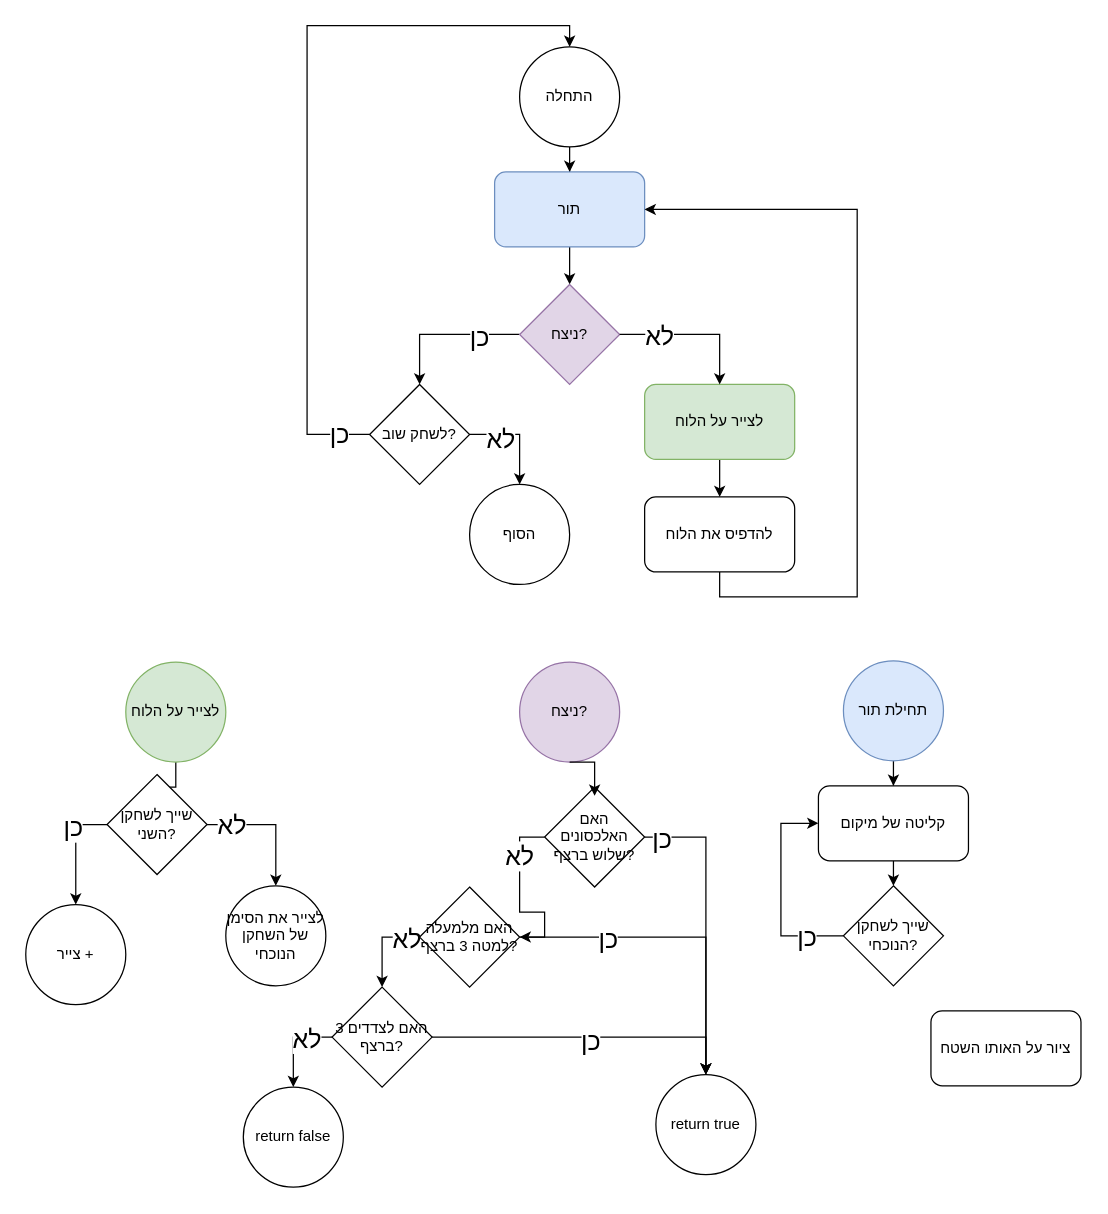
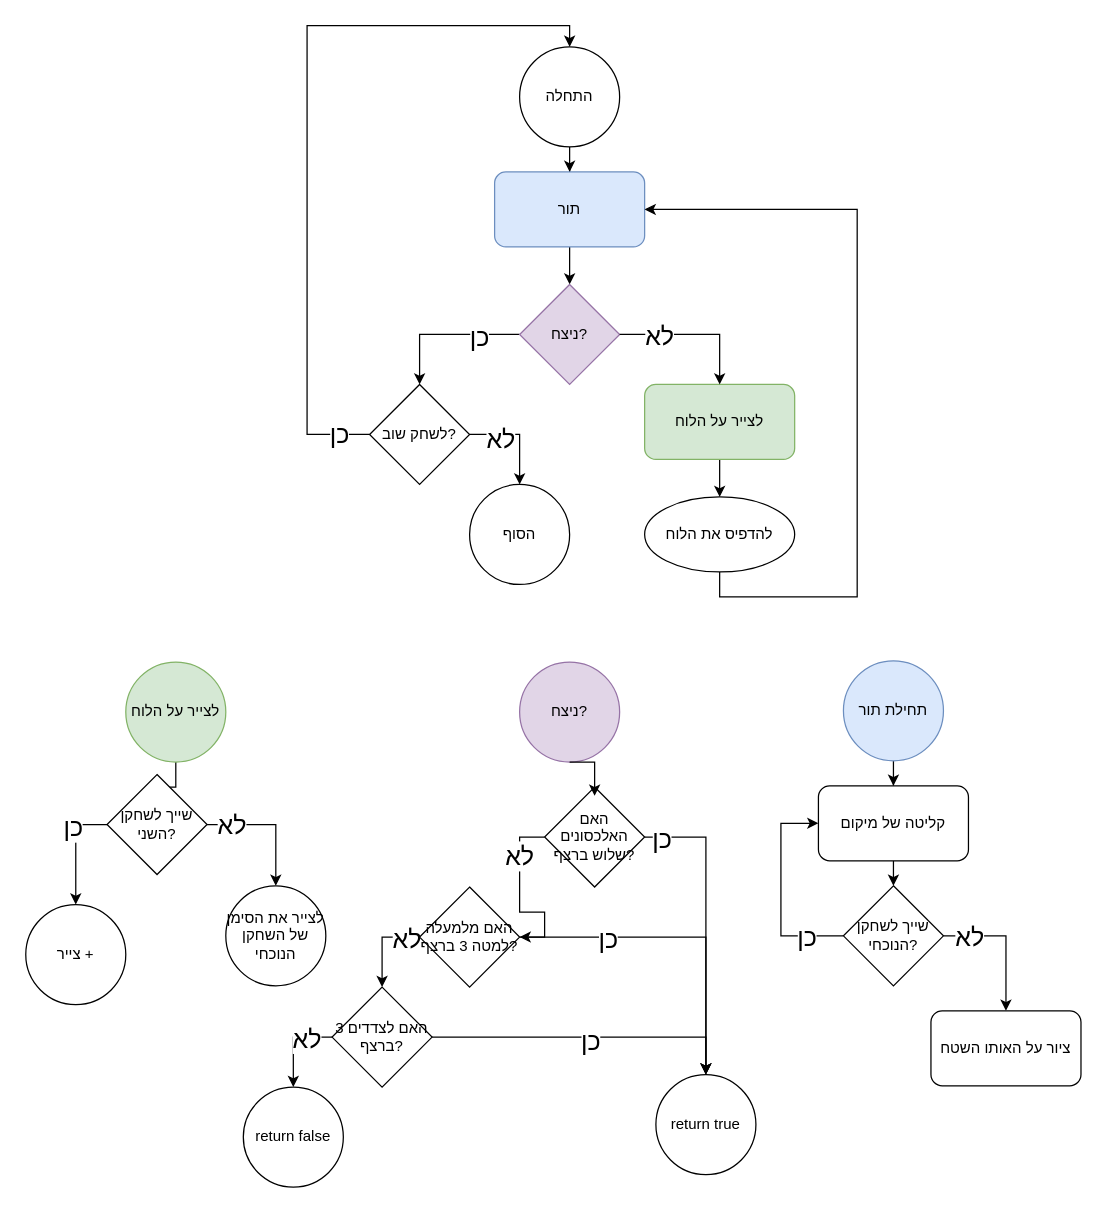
  <mxCell id="0" />
  <mxCell id="1" parent="0" />
  <mxCell id="2" style="edgeStyle=orthogonalEdgeStyle;rounded=0;orthogonalLoop=1;jettySize=auto;html=1;exitX=0.5;exitY=1;exitDx=0;exitDy=0;" edge="1" parent="1" source="3" target="5"><mxGeometry relative="1" as="geometry" /></mxCell>
  <mxCell id="3" value="התחלה" style="ellipse;whiteSpace=wrap;html=1;aspect=fixed;" vertex="1" parent="1"><mxGeometry x="415" y="37" width="80" height="80" as="geometry" /></mxCell>
  <mxCell id="4" style="edgeStyle=orthogonalEdgeStyle;rounded=0;orthogonalLoop=1;jettySize=auto;html=1;exitX=0.5;exitY=1;exitDx=0;exitDy=0;" edge="1" parent="1" source="5" target="8"><mxGeometry relative="1" as="geometry" /></mxCell>
  <mxCell id="5" value="תור" style="rounded=1;whiteSpace=wrap;html=1;fillColor=#dae8fc;strokeColor=#6c8ebf;" vertex="1" parent="1"><mxGeometry x="395" y="137" width="120" height="60" as="geometry" /></mxCell>
  <mxCell id="6" style="edgeStyle=orthogonalEdgeStyle;rounded=0;orthogonalLoop=1;jettySize=auto;html=1;exitX=0;exitY=0.5;exitDx=0;exitDy=0;entryX=0.5;entryY=0;entryDx=0;entryDy=0;" edge="1" parent="1" source="8" target="13"><mxGeometry relative="1" as="geometry" /></mxCell>
  <mxCell id="7" value="כן" style="edgeLabel;html=1;align=center;verticalAlign=middle;resizable=0;points=[];fontSize=20;" vertex="1" connectable="0" parent="6"><mxGeometry x="-0.447" y="1" relative="1" as="geometry"><mxPoint as="offset" /></mxGeometry></mxCell>
  <mxCell id="8" value="ניצח?" style="rhombus;whiteSpace=wrap;html=1;fillColor=#e1d5e7;strokeColor=#9673a6;" vertex="1" parent="1"><mxGeometry x="415" y="227" width="80" height="80" as="geometry" /></mxCell>
  <mxCell id="9" style="edgeStyle=orthogonalEdgeStyle;rounded=0;orthogonalLoop=1;jettySize=auto;html=1;entryX=0.5;entryY=0;entryDx=0;entryDy=0;" edge="1" parent="1" source="13" target="3"><mxGeometry relative="1" as="geometry"><Array as="points"><mxPoint x="245" y="347" /><mxPoint x="245" y="20" /><mxPoint x="455" y="20" /></Array></mxGeometry></mxCell>
  <mxCell id="10" value="כן" style="edgeLabel;html=1;align=center;verticalAlign=middle;resizable=0;points=[];fontSize=20;" vertex="1" connectable="0" parent="9"><mxGeometry x="-0.917" y="-2" relative="1" as="geometry"><mxPoint as="offset" /></mxGeometry></mxCell>
  <mxCell id="11" style="edgeStyle=orthogonalEdgeStyle;rounded=0;orthogonalLoop=1;jettySize=auto;html=1;" edge="1" parent="1" source="13" target="14"><mxGeometry relative="1" as="geometry"><Array as="points"><mxPoint x="415" y="347" /></Array></mxGeometry></mxCell>
  <mxCell id="12" value="לא" style="edgeLabel;html=1;align=center;verticalAlign=middle;resizable=0;points=[];fontSize=20;" vertex="1" connectable="0" parent="11"><mxGeometry x="-0.405" y="-2" relative="1" as="geometry"><mxPoint as="offset" /></mxGeometry></mxCell>
  <mxCell id="13" value="לשחק שוב?" style="rhombus;whiteSpace=wrap;html=1;" vertex="1" parent="1"><mxGeometry x="295" y="307" width="80" height="80" as="geometry" /></mxCell>
  <mxCell id="14" value="הסוף" style="ellipse;whiteSpace=wrap;html=1;aspect=fixed;" vertex="1" parent="1"><mxGeometry x="375" y="387" width="80" height="80" as="geometry" /></mxCell>
  <mxCell id="15" style="edgeStyle=orthogonalEdgeStyle;rounded=0;orthogonalLoop=1;jettySize=auto;html=1;exitX=0.5;exitY=1;exitDx=0;exitDy=0;" edge="1" parent="1" source="16" target="18"><mxGeometry relative="1" as="geometry" /></mxCell>
  <mxCell id="16" value="לצייר על הלוח" style="rounded=1;whiteSpace=wrap;html=1;fillColor=#d5e8d4;strokeColor=#82b366;" vertex="1" parent="1"><mxGeometry x="515" y="307" width="120" height="60" as="geometry" /></mxCell>
  <mxCell id="17" style="edgeStyle=orthogonalEdgeStyle;rounded=0;orthogonalLoop=1;jettySize=auto;html=1;exitX=0.5;exitY=1;exitDx=0;exitDy=0;entryX=1;entryY=0.5;entryDx=0;entryDy=0;" edge="1" parent="1" source="18" target="5"><mxGeometry relative="1" as="geometry"><Array as="points"><mxPoint x="575" y="477" /><mxPoint x="685" y="477" /><mxPoint x="685" y="167" /></Array></mxGeometry></mxCell>
- <mxCell id="18" value="להדפיס את הלוח" style="rounded=1;whiteSpace=wrap;html=1;" vertex="1" parent="1"><mxGeometry x="515" y="397" width="120" height="60" as="geometry" /></mxCell>
+ <mxCell id="18" value="להדפיס את הלוח" style="ellipse;whiteSpace=wrap;html=1;" vertex="1" parent="1"><mxGeometry x="515" y="397" width="120" height="60" as="geometry" /></mxCell>
  <mxCell id="19" style="edgeStyle=orthogonalEdgeStyle;rounded=0;orthogonalLoop=1;jettySize=auto;html=1;entryX=0.5;entryY=0;entryDx=0;entryDy=0;" edge="1" parent="1" source="8" target="16"><mxGeometry relative="1" as="geometry" /></mxCell>
  <mxCell id="20" value="לא" style="edgeLabel;html=1;align=center;verticalAlign=middle;resizable=0;points=[];fontSize=20;" vertex="1" connectable="0" parent="19"><mxGeometry x="-0.482" relative="1" as="geometry"><mxPoint as="offset" /></mxGeometry></mxCell>
  <mxCell id="21" style="edgeStyle=orthogonalEdgeStyle;rounded=0;orthogonalLoop=1;jettySize=auto;html=1;exitX=0.5;exitY=1;exitDx=0;exitDy=0;" edge="1" parent="1" source="22" target="24"><mxGeometry relative="1" as="geometry" /></mxCell>
  <mxCell id="22" value="תחילת תור" style="ellipse;whiteSpace=wrap;html=1;aspect=fixed;fillColor=#dae8fc;strokeColor=#6c8ebf;" vertex="1" parent="1"><mxGeometry x="674" y="528" width="80" height="80" as="geometry" /></mxCell>
  <mxCell id="23" style="edgeStyle=orthogonalEdgeStyle;rounded=0;orthogonalLoop=1;jettySize=auto;html=1;exitX=0.5;exitY=1;exitDx=0;exitDy=0;entryX=0.5;entryY=0;entryDx=0;entryDy=0;" edge="1" parent="1" source="24" target="29"><mxGeometry relative="1" as="geometry" /></mxCell>
  <mxCell id="24" value="קליטה של מיקום" style="rounded=1;whiteSpace=wrap;html=1;" vertex="1" parent="1"><mxGeometry x="654" y="628" width="120" height="60" as="geometry" /></mxCell>
+ <mxCell id="25" style="edgeStyle=orthogonalEdgeStyle;rounded=0;orthogonalLoop=1;jettySize=auto;html=1;exitX=1;exitY=0.5;exitDx=0;exitDy=0;" edge="1" parent="1" source="29" target="30"><mxGeometry relative="1" as="geometry" /></mxCell>
+ <mxCell id="26" value="&lt;font style=&quot;font-size: 20px;&quot;&gt;לא&lt;/font&gt;" style="edgeLabel;html=1;align=center;verticalAlign=middle;resizable=0;points=[];" vertex="1" connectable="0" parent="25"><mxGeometry x="-0.473" relative="1" as="geometry"><mxPoint x="-9" as="offset" /></mxGeometry></mxCell>
  <mxCell id="27" style="edgeStyle=orthogonalEdgeStyle;rounded=0;orthogonalLoop=1;jettySize=auto;html=1;exitX=0;exitY=0.5;exitDx=0;exitDy=0;entryX=0;entryY=0.5;entryDx=0;entryDy=0;" edge="1" parent="1" source="29" target="24"><mxGeometry relative="1" as="geometry"><Array as="points"><mxPoint x="624" y="748" /><mxPoint x="624" y="658" /></Array><mxPoint x="654" y="558" as="targetPoint" /></mxGeometry></mxCell>
  <mxCell id="28" value="&lt;font style=&quot;font-size: 20px;&quot;&gt;כן&lt;/font&gt;" style="edgeLabel;html=1;align=center;verticalAlign=middle;resizable=0;points=[];" vertex="1" connectable="0" parent="27"><mxGeometry x="-0.864" y="-3" relative="1" as="geometry"><mxPoint x="-18" y="3" as="offset" /></mxGeometry></mxCell>
  <mxCell id="29" value="שייך לשחקן הנוכחי?" style="rhombus;whiteSpace=wrap;html=1;" vertex="1" parent="1"><mxGeometry x="674" y="708" width="80" height="80" as="geometry" /></mxCell>
  <mxCell id="30" value="ציור על האותו השטח" style="rounded=1;whiteSpace=wrap;html=1;" vertex="1" parent="1"><mxGeometry x="744" y="808" width="120" height="60" as="geometry" /></mxCell>
  <mxCell id="31" value="ניצח?" style="ellipse;whiteSpace=wrap;html=1;aspect=fixed;fillColor=#e1d5e7;strokeColor=#9673a6;" vertex="1" parent="1"><mxGeometry x="415" y="529" width="80" height="80" as="geometry" /></mxCell>
  <mxCell id="32" value="&lt;font style=&quot;font-size: 20px;&quot;&gt;לא&lt;/font&gt;" style="edgeStyle=orthogonalEdgeStyle;rounded=0;orthogonalLoop=1;jettySize=auto;html=1;exitX=0;exitY=0.5;exitDx=0;exitDy=0;" edge="1" parent="1" source="34" target="41"><mxGeometry x="-0.5" relative="1" as="geometry"><mxPoint as="offset" /></mxGeometry></mxCell>
  <mxCell id="33" style="edgeStyle=orthogonalEdgeStyle;rounded=0;orthogonalLoop=1;jettySize=auto;html=1;exitX=1;exitY=0.5;exitDx=0;exitDy=0;" edge="1" parent="1" source="34" target="49"><mxGeometry relative="1" as="geometry" /></mxCell>
  <mxCell id="34" value="האם האלכסונים שלוש ברצף?" style="rhombus;whiteSpace=wrap;html=1;" vertex="1" parent="1"><mxGeometry x="435" y="629" width="80" height="80" as="geometry" /></mxCell>
  <mxCell id="35" style="edgeStyle=orthogonalEdgeStyle;rounded=0;orthogonalLoop=1;jettySize=auto;html=1;exitX=0;exitY=0.5;exitDx=0;exitDy=0;" edge="1" parent="1" source="41" target="46"><mxGeometry relative="1" as="geometry" /></mxCell>
  <mxCell id="36" value="לא" style="edgeLabel;html=1;align=center;verticalAlign=middle;resizable=0;points=[];" vertex="1" connectable="0" parent="35"><mxGeometry x="-0.629" y="-1" relative="1" as="geometry"><mxPoint as="offset" /></mxGeometry></mxCell>
  <mxCell id="37" value="&lt;font style=&quot;font-size: 20px;&quot;&gt;לא&lt;/font&gt;" style="edgeLabel;html=1;align=center;verticalAlign=middle;resizable=0;points=[];" vertex="1" connectable="0" parent="35"><mxGeometry x="-0.686" relative="1" as="geometry"><mxPoint as="offset" /></mxGeometry></mxCell>
  <mxCell id="38" style="edgeStyle=orthogonalEdgeStyle;rounded=0;orthogonalLoop=1;jettySize=auto;html=1;" edge="1" parent="1" source="41" target="49"><mxGeometry relative="1" as="geometry" /></mxCell>
  <mxCell id="39" value="&lt;span style=&quot;color: rgba(0, 0, 0, 0); font-family: monospace; font-size: 0px; text-align: start; background-color: rgb(251, 251, 251);&quot;&gt;%3CmxGraphModel%3E%3Croot%3E%3CmxCell%20id%3D%220%22%2F%3E%3CmxCell%20id%3D%221%22%20parent%3D%220%22%2F%3E%3CmxCell%20id%3D%222%22%20value%3D%22%D7%9B%D7%9F%22%20style%3D%22edgeLabel%3Bhtml%3D1%3Balign%3Dcenter%3BverticalAlign%3Dmiddle%3Bresizable%3D0%3Bpoints%3D%5B%5D%3BfontSize%3D20%3B%22%20vertex%3D%221%22%20connectable%3D%220%22%20parent%3D%221%22%3E%3CmxGeometry%20x%3D%22334%22%20y%3D%22680%22%20as%3D%22geometry%22%2F%3E%3C%2FmxCell%3E%3C%2Froot%3E%3C%2FmxGraphModel%3E&lt;/span&gt;" style="edgeLabel;html=1;align=center;verticalAlign=middle;resizable=0;points=[];" vertex="1" connectable="0" parent="38"><mxGeometry x="-0.444" y="-1" relative="1" as="geometry"><mxPoint as="offset" /></mxGeometry></mxCell>
  <mxCell id="40" value="כן" style="edgeLabel;html=1;align=center;verticalAlign=middle;resizable=0;points=[];fontSize=20;" vertex="1" connectable="0" parent="38"><mxGeometry x="-0.46" relative="1" as="geometry"><mxPoint as="offset" /></mxGeometry></mxCell>
  <mxCell id="41" value="האם מלמעלה למטה 3 ברצף?" style="rhombus;whiteSpace=wrap;html=1;" vertex="1" parent="1"><mxGeometry x="335" y="709" width="80" height="80" as="geometry" /></mxCell>
  <mxCell id="42" value="" style="edgeStyle=orthogonalEdgeStyle;rounded=0;orthogonalLoop=1;jettySize=auto;html=1;exitX=0;exitY=0.5;exitDx=0;exitDy=0;fontSize=20;" edge="1" parent="1" source="46" target="47"><mxGeometry x="0.718" y="20" relative="1" as="geometry"><mxPoint as="offset" /></mxGeometry></mxCell>
  <mxCell id="43" value="לא" style="edgeLabel;html=1;align=center;verticalAlign=middle;resizable=0;points=[];fontSize=20;" vertex="1" connectable="0" parent="42"><mxGeometry x="-0.239" y="-2" relative="1" as="geometry"><mxPoint x="6" y="2" as="offset" /></mxGeometry></mxCell>
  <mxCell id="44" style="edgeStyle=orthogonalEdgeStyle;rounded=0;orthogonalLoop=1;jettySize=auto;html=1;" edge="1" parent="1" source="46" target="49"><mxGeometry relative="1" as="geometry"><Array as="points"><mxPoint x="564" y="829" /></Array></mxGeometry></mxCell>
  <mxCell id="45" value="כן" style="edgeLabel;html=1;align=center;verticalAlign=middle;resizable=0;points=[];fontSize=20;" vertex="1" connectable="0" parent="44"><mxGeometry x="0.012" y="-2" relative="1" as="geometry"><mxPoint as="offset" /></mxGeometry></mxCell>
  <mxCell id="46" value="האם לצדדים 3 ברצף?" style="rhombus;whiteSpace=wrap;html=1;" vertex="1" parent="1"><mxGeometry x="265" y="789" width="80" height="80" as="geometry" /></mxCell>
  <mxCell id="47" value="return false" style="ellipse;whiteSpace=wrap;html=1;aspect=fixed;" vertex="1" parent="1"><mxGeometry x="194" y="869" width="80" height="80" as="geometry" /></mxCell>
  <mxCell id="48" style="edgeStyle=orthogonalEdgeStyle;rounded=0;orthogonalLoop=1;jettySize=auto;html=1;exitX=0.5;exitY=1;exitDx=0;exitDy=0;entryX=0.5;entryY=0.088;entryDx=0;entryDy=0;entryPerimeter=0;" edge="1" parent="1" source="31" target="34"><mxGeometry relative="1" as="geometry" /></mxCell>
  <mxCell id="49" value="return true" style="ellipse;whiteSpace=wrap;html=1;aspect=fixed;" vertex="1" parent="1"><mxGeometry x="524" y="859" width="80" height="80" as="geometry" /></mxCell>
  <mxCell id="50" value="כן" style="edgeLabel;html=1;align=center;verticalAlign=middle;resizable=0;points=[];fontSize=20;" vertex="1" connectable="0" parent="1"><mxGeometry x="528" y="669" as="geometry" /></mxCell>
  <mxCell id="51" style="edgeStyle=orthogonalEdgeStyle;rounded=0;orthogonalLoop=1;jettySize=auto;html=1;exitX=0.5;exitY=1;exitDx=0;exitDy=0;" edge="1" parent="1" source="52" target="57"><mxGeometry relative="1" as="geometry" /></mxCell>
  <mxCell id="52" value="לצייר על הלוח" style="ellipse;whiteSpace=wrap;html=1;aspect=fixed;fillColor=#d5e8d4;strokeColor=#82b366;" vertex="1" parent="1"><mxGeometry x="100" y="529" width="80" height="80" as="geometry" /></mxCell>
  <mxCell id="53" style="edgeStyle=orthogonalEdgeStyle;rounded=0;orthogonalLoop=1;jettySize=auto;html=1;exitX=0;exitY=0.5;exitDx=0;exitDy=0;" edge="1" parent="1" source="57" target="58"><mxGeometry relative="1" as="geometry" /></mxCell>
  <mxCell id="54" value="כן" style="edgeLabel;html=1;align=center;verticalAlign=middle;resizable=0;points=[];fontSize=20;" vertex="1" connectable="0" parent="53"><mxGeometry x="-0.418" y="-3" relative="1" as="geometry"><mxPoint as="offset" /></mxGeometry></mxCell>
  <mxCell id="55" style="edgeStyle=orthogonalEdgeStyle;rounded=0;orthogonalLoop=1;jettySize=auto;html=1;exitX=1;exitY=0.5;exitDx=0;exitDy=0;entryX=0.5;entryY=0;entryDx=0;entryDy=0;" edge="1" parent="1" source="57" target="59"><mxGeometry relative="1" as="geometry" /></mxCell>
  <mxCell id="56" value="לא" style="edgeLabel;html=1;align=center;verticalAlign=middle;resizable=0;points=[];fontSize=20;" vertex="1" connectable="0" parent="55"><mxGeometry x="-0.635" y="1" relative="1" as="geometry"><mxPoint as="offset" /></mxGeometry></mxCell>
  <mxCell id="57" value="שייך לשחקן השני?" style="rhombus;whiteSpace=wrap;html=1;" vertex="1" parent="1"><mxGeometry x="85" y="619" width="80" height="80" as="geometry" /></mxCell>
  <mxCell id="58" value="צייר +" style="ellipse;whiteSpace=wrap;html=1;aspect=fixed;" vertex="1" parent="1"><mxGeometry x="20" y="723" width="80" height="80" as="geometry" /></mxCell>
  <mxCell id="59" value="לצייר את הסימן של השחקן הנוכחי" style="ellipse;whiteSpace=wrap;html=1;aspect=fixed;" vertex="1" parent="1"><mxGeometry x="180" y="708" width="80" height="80" as="geometry" /></mxCell>
